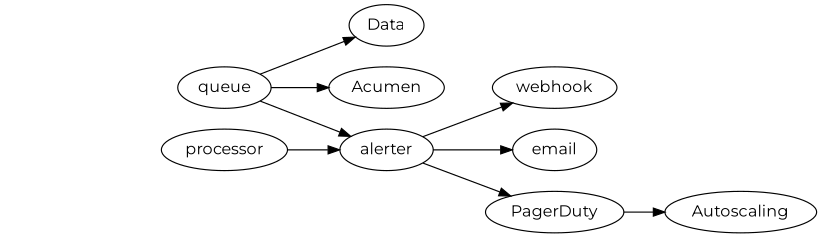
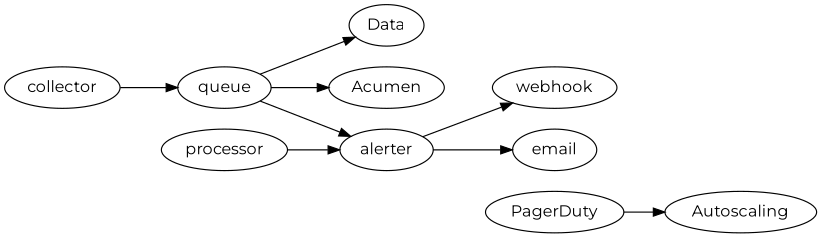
  digraph {
    fontname=Montserrat
    rankdir=LR
    node [fontname=Montserrat]
    edge [fontname=Montserrat]
+   collector
    queue
    Data
    Acumen
    alerter
    processor
    webhook
    email
    PagerDuty
    Autoscaling
+   collector -> queue
    queue -> Data
    queue -> Acumen
    queue -> alerter
    alerter -> webhook
    alerter -> email
-   alerter -> PagerDuty
    processor -> alerter
    PagerDuty -> Autoscaling
  }
